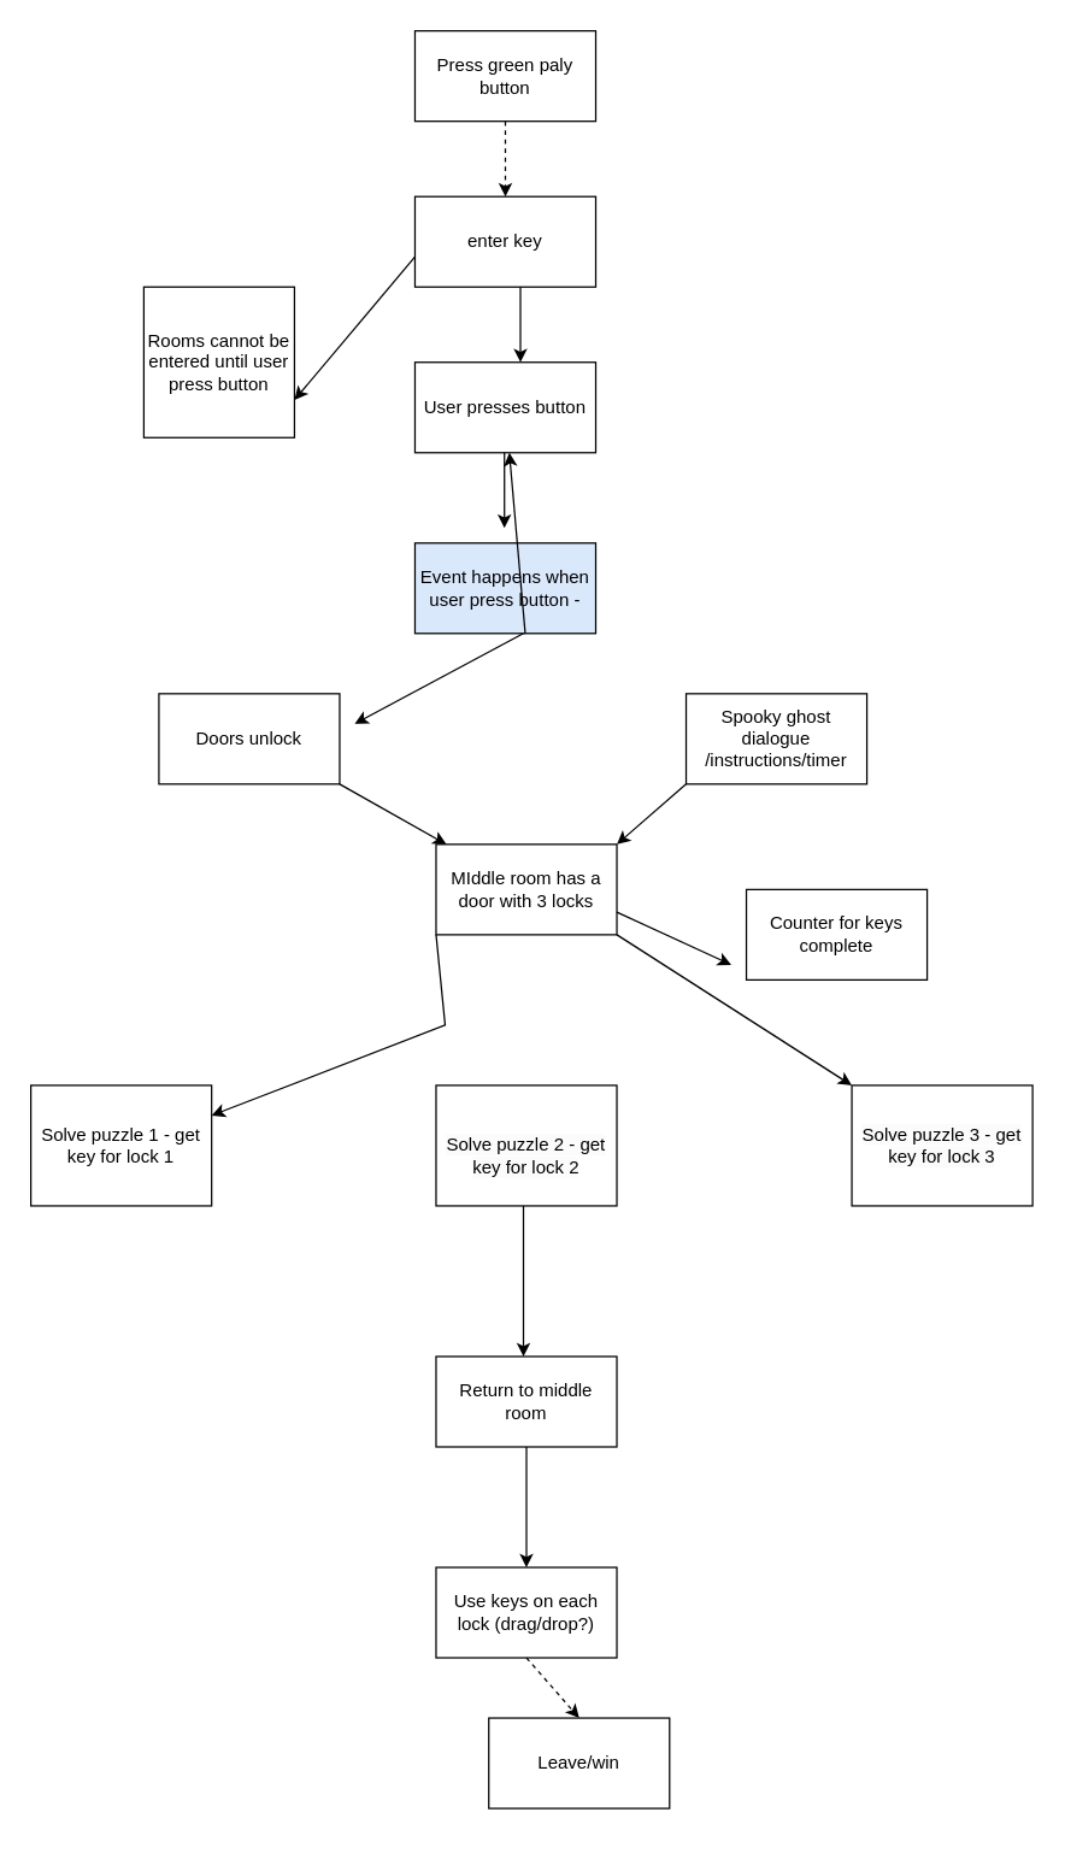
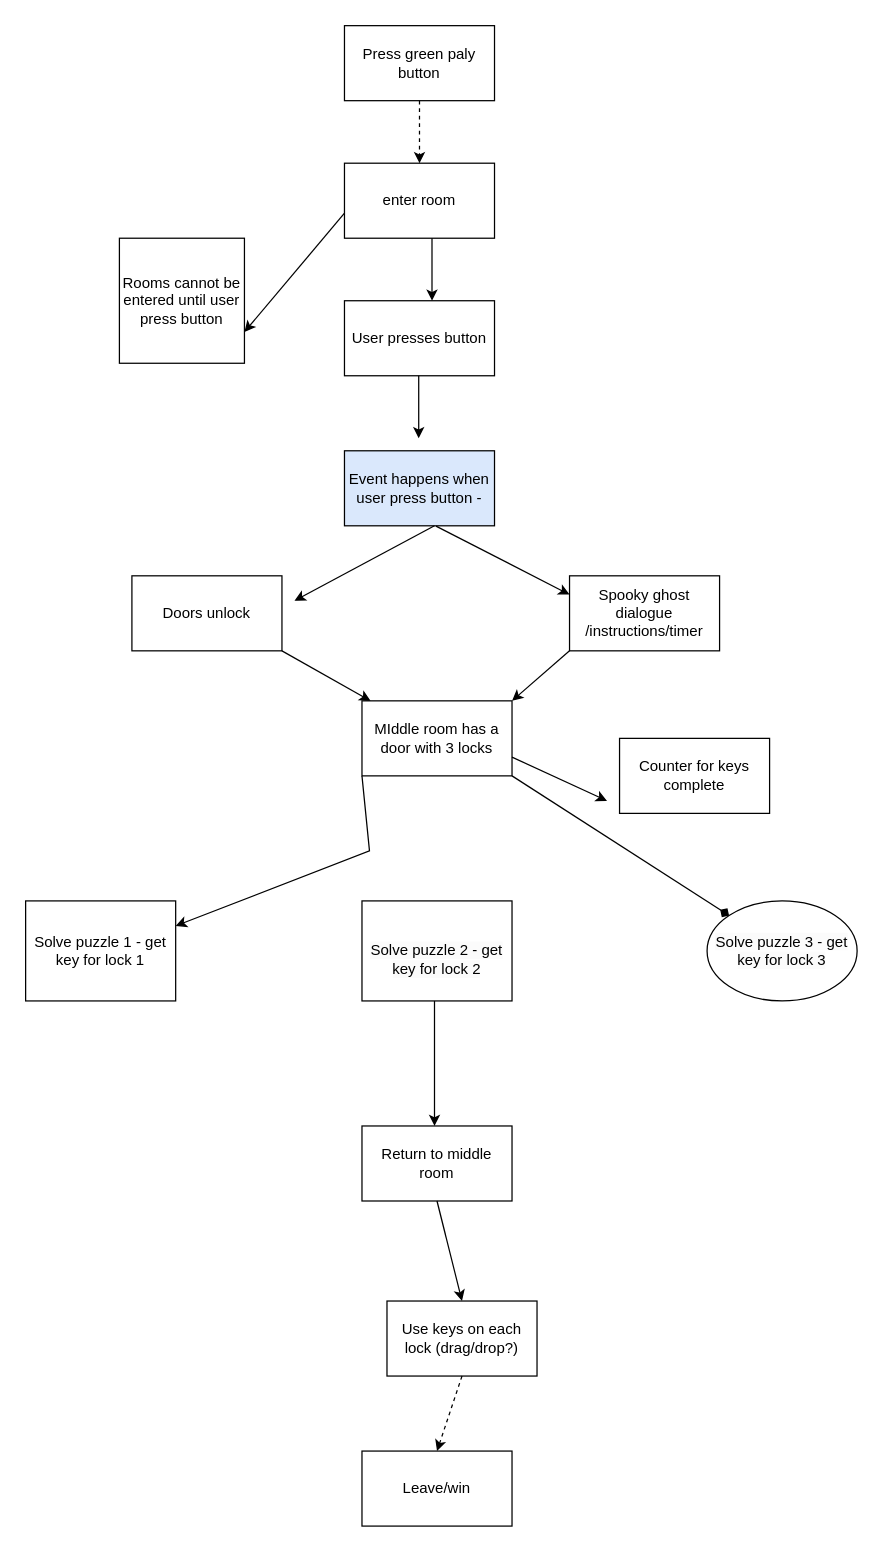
  <mxCell id="0" />
  <mxCell id="1" parent="0" />
  <mxCell id="2" value="Press green paly button" style="rounded=0;whiteSpace=wrap;html=1;" vertex="1" parent="1"><mxGeometry x="275" y="20" width="120" height="60" as="geometry" /></mxCell>
- <mxCell id="3" value="enter key" style="rounded=0;whiteSpace=wrap;html=1;" vertex="1" parent="1"><mxGeometry x="275" y="130" width="120" height="60" as="geometry" /></mxCell>
+ <mxCell id="3" value="enter room" style="rounded=0;whiteSpace=wrap;html=1;" vertex="1" parent="1"><mxGeometry x="275" y="130" width="120" height="60" as="geometry" /></mxCell>
  <mxCell id="4" value="User presses button" style="rounded=0;whiteSpace=wrap;html=1;" vertex="1" parent="1"><mxGeometry x="275" y="240" width="120" height="60" as="geometry" /></mxCell>
  <mxCell id="5" value="Event happens when user press button -" style="rounded=0;whiteSpace=wrap;html=1;fillColor=#dae8fc;" vertex="1" parent="1"><mxGeometry x="275" y="360" width="120" height="60" as="geometry" /></mxCell>
  <mxCell id="6" value="Rooms cannot be entered until user press button" style="rounded=0;whiteSpace=wrap;html=1;" vertex="1" parent="1"><mxGeometry x="95" y="190" width="100" height="100" as="geometry" /></mxCell>
  <mxCell id="7" value="Doors unlock" style="rounded=0;whiteSpace=wrap;html=1;" vertex="1" parent="1"><mxGeometry x="105" y="460" width="120" height="60" as="geometry" /></mxCell>
  <mxCell id="8" value="Spooky ghost dialogue /instructions/timer" style="rounded=0;whiteSpace=wrap;html=1;" vertex="1" parent="1"><mxGeometry x="455" y="460" width="120" height="60" as="geometry" /></mxCell>
  <mxCell id="9" value="&lt;br&gt;&lt;span style=&quot;color: rgb(0, 0, 0); font-family: Helvetica; font-size: 12px; font-style: normal; font-variant-ligatures: normal; font-variant-caps: normal; font-weight: 400; letter-spacing: normal; orphans: 2; text-align: center; text-indent: 0px; text-transform: none; widows: 2; word-spacing: 0px; -webkit-text-stroke-width: 0px; white-space: normal; background-color: rgb(251, 251, 251); text-decoration-thickness: initial; text-decoration-style: initial; text-decoration-color: initial; display: inline !important; float: none;&quot;&gt;Solve puzzle 2 - get key for lock 2&lt;/span&gt;" style="rounded=0;whiteSpace=wrap;html=1;" vertex="1" parent="1"><mxGeometry x="289" y="720" width="120" height="80" as="geometry" /></mxCell>
- <mxCell id="10" value="&lt;br&gt;&lt;span style=&quot;color: rgb(0, 0, 0); font-family: Helvetica; font-size: 12px; font-style: normal; font-variant-ligatures: normal; font-variant-caps: normal; font-weight: 400; letter-spacing: normal; orphans: 2; text-align: center; text-indent: 0px; text-transform: none; widows: 2; word-spacing: 0px; -webkit-text-stroke-width: 0px; white-space: normal; background-color: rgb(251, 251, 251); text-decoration-thickness: initial; text-decoration-style: initial; text-decoration-color: initial; display: inline !important; float: none;&quot;&gt;Solve puzzle 3 - get key for lock 3&lt;/span&gt;&lt;div&gt;&lt;br/&gt;&lt;/div&gt;" style="rounded=0;whiteSpace=wrap;html=1;" vertex="1" parent="1"><mxGeometry x="565" y="720" width="120" height="80" as="geometry" /></mxCell>
+ <mxCell id="10" value="&lt;br&gt;&lt;span style=&quot;color: rgb(0, 0, 0); font-family: Helvetica; font-size: 12px; font-style: normal; font-variant-ligatures: normal; font-variant-caps: normal; font-weight: 400; letter-spacing: normal; orphans: 2; text-align: center; text-indent: 0px; text-transform: none; widows: 2; word-spacing: 0px; -webkit-text-stroke-width: 0px; white-space: normal; background-color: rgb(251, 251, 251); text-decoration-thickness: initial; text-decoration-style: initial; text-decoration-color: initial; display: inline !important; float: none;&quot;&gt;Solve puzzle 3 - get key for lock 3&lt;/span&gt;&lt;div&gt;&lt;br/&gt;&lt;/div&gt;" style="ellipse;whiteSpace=wrap;html=1;" vertex="1" parent="1"><mxGeometry x="565" y="720" width="120" height="80" as="geometry" /></mxCell>
  <mxCell id="11" value="Solve puzzle 1 - get key for lock 1" style="rounded=0;whiteSpace=wrap;html=1;" vertex="1" parent="1"><mxGeometry x="20" y="720" width="120" height="80" as="geometry" /></mxCell>
  <mxCell id="12" value="MIddle room has a door with 3 locks" style="rounded=0;whiteSpace=wrap;html=1;" vertex="1" parent="1"><mxGeometry x="289" y="560" width="120" height="60" as="geometry" /></mxCell>
  <mxCell id="13" value="Return to middle room" style="rounded=0;whiteSpace=wrap;html=1;" vertex="1" parent="1"><mxGeometry x="289" y="900" width="120" height="60" as="geometry" /></mxCell>
- <mxCell id="14" value="Use keys on each lock (drag/drop?)" style="rounded=0;whiteSpace=wrap;html=1;" vertex="1" parent="1"><mxGeometry x="289" y="1040" width="120" height="60" as="geometry" /></mxCell>
- <mxCell id="15" value="Leave/win" style="rounded=0;whiteSpace=wrap;html=1;" vertex="1" parent="1"><mxGeometry x="324" y="1140" width="120" height="60" as="geometry" /></mxCell>
+ <mxCell id="14" value="Use keys on each lock (drag/drop?)" style="rounded=0;whiteSpace=wrap;html=1;" vertex="1" parent="1"><mxGeometry x="309" y="1040" width="120" height="60" as="geometry" /></mxCell>
+ <mxCell id="15" value="Leave/win" style="rounded=0;whiteSpace=wrap;html=1;" vertex="1" parent="1"><mxGeometry x="289" y="1160" width="120" height="60" as="geometry" /></mxCell>
  <mxCell id="16" value="Counter for keys complete" style="rounded=0;whiteSpace=wrap;html=1;" vertex="1" parent="1"><mxGeometry x="495" y="590" width="120" height="60" as="geometry" /></mxCell>
  <mxCell id="17" value="" style="endArrow=classic;html=1;rounded=0;exitX=1;exitY=0.75;exitDx=0;exitDy=0;" edge="1" parent="1" source="12"><mxGeometry width="50" height="50" relative="1" as="geometry"><mxPoint x="359" y="630" as="sourcePoint" /><mxPoint x="485" y="640" as="targetPoint" /></mxGeometry></mxCell>
  <mxCell id="18" value="" style="endArrow=classic;html=1;rounded=0;exitX=0;exitY=1;exitDx=0;exitDy=0;entryX=1;entryY=0.25;entryDx=0;entryDy=0;" edge="1" parent="1" source="12" target="11"><mxGeometry width="50" height="50" relative="1" as="geometry"><mxPoint x="369" y="640" as="sourcePoint" /><mxPoint x="369" y="740" as="targetPoint" /><Array as="points"><mxPoint x="295" y="680" /></Array></mxGeometry></mxCell>
- <mxCell id="19" value="" style="endArrow=classic;html=1;rounded=0;exitX=1;exitY=1;exitDx=0;exitDy=0;entryX=0;entryY=0;entryDx=0;entryDy=0;" edge="1" parent="1" source="12" target="10"><mxGeometry width="50" height="50" relative="1" as="geometry"><mxPoint x="379" y="650" as="sourcePoint" /><mxPoint x="379" y="750" as="targetPoint" /></mxGeometry></mxCell>
+ <mxCell id="19" value="" style="endArrow=diamond;html=1;rounded=0;exitX=1;exitY=1;exitDx=0;exitDy=0;entryX=0;entryY=0;entryDx=0;entryDy=0;" edge="1" parent="1" source="12" target="10"><mxGeometry width="50" height="50" relative="1" as="geometry"><mxPoint x="379" y="650" as="sourcePoint" /><mxPoint x="379" y="750" as="targetPoint" /></mxGeometry></mxCell>
  <mxCell id="20" value="" style="endArrow=classic;html=1;rounded=0;exitX=0.5;exitY=1;exitDx=0;exitDy=0;entryX=1;entryY=0.75;entryDx=0;entryDy=0;" edge="1" parent="1" target="6"><mxGeometry width="50" height="50" relative="1" as="geometry"><mxPoint x="275" y="170" as="sourcePoint" /><mxPoint x="275" y="270" as="targetPoint" /></mxGeometry></mxCell>
  <mxCell id="21" value="" style="endArrow=classic;html=1;rounded=0;exitX=0.5;exitY=1;exitDx=0;exitDy=0;entryX=0.5;entryY=0;entryDx=0;entryDy=0;dashed=1;" edge="1" parent="1" source="2" target="3"><mxGeometry width="50" height="50" relative="1" as="geometry"><mxPoint x="325" y="320" as="sourcePoint" /><mxPoint x="375" y="270" as="targetPoint" /></mxGeometry></mxCell>
  <mxCell id="22" value="" style="endArrow=classic;html=1;rounded=0;exitX=0.5;exitY=1;exitDx=0;exitDy=0;entryX=0.5;entryY=0;entryDx=0;entryDy=0;" edge="1" parent="1"><mxGeometry width="50" height="50" relative="1" as="geometry"><mxPoint x="345" y="190" as="sourcePoint" /><mxPoint x="345" y="240" as="targetPoint" /><Array as="points" /></mxGeometry></mxCell>
  <mxCell id="23" value="" style="endArrow=classic;html=1;rounded=0;exitX=0.5;exitY=1;exitDx=0;exitDy=0;entryX=0.5;entryY=0;entryDx=0;entryDy=0;" edge="1" parent="1"><mxGeometry width="50" height="50" relative="1" as="geometry"><mxPoint x="334.38" y="300" as="sourcePoint" /><mxPoint x="334.38" y="350" as="targetPoint" /></mxGeometry></mxCell>
  <mxCell id="24" value="" style="endArrow=classic;html=1;rounded=0;exitX=0.5;exitY=1;exitDx=0;exitDy=0;" edge="1" parent="1"><mxGeometry width="50" height="50" relative="1" as="geometry"><mxPoint x="347" y="420" as="sourcePoint" /><mxPoint x="235" y="480" as="targetPoint" /></mxGeometry></mxCell>
- <mxCell id="25" value="" style="endArrow=classic;html=1;rounded=0;exitX=0.61;exitY=1.004;exitDx=0;exitDy=0;exitPerimeter=0;" edge="1" parent="1" source="5" target="4"><mxGeometry width="50" height="50" relative="1" as="geometry"><mxPoint x="357" y="430" as="sourcePoint" /><mxPoint x="245" y="490" as="targetPoint" /></mxGeometry></mxCell>
+ <mxCell id="25" value="" style="endArrow=classic;html=1;rounded=0;exitX=0.61;exitY=1.004;exitDx=0;exitDy=0;entryX=0;entryY=0.25;entryDx=0;entryDy=0;exitPerimeter=0;" edge="1" parent="1" source="5" target="8"><mxGeometry width="50" height="50" relative="1" as="geometry"><mxPoint x="357" y="430" as="sourcePoint" /><mxPoint x="245" y="490" as="targetPoint" /></mxGeometry></mxCell>
  <mxCell id="26" value="" style="endArrow=classic;html=1;rounded=0;" edge="1" parent="1" target="12"><mxGeometry width="50" height="50" relative="1" as="geometry"><mxPoint x="225" y="520" as="sourcePoint" /><mxPoint x="275" y="470" as="targetPoint" /></mxGeometry></mxCell>
  <mxCell id="27" value="" style="endArrow=classic;html=1;rounded=0;exitX=0;exitY=1;exitDx=0;exitDy=0;entryX=1;entryY=0;entryDx=0;entryDy=0;" edge="1" parent="1" source="8" target="12"><mxGeometry width="50" height="50" relative="1" as="geometry"><mxPoint x="235" y="530" as="sourcePoint" /><mxPoint x="306" y="570" as="targetPoint" /></mxGeometry></mxCell>
  <mxCell id="28" value="" style="endArrow=classic;html=1;rounded=0;exitX=0.5;exitY=1;exitDx=0;exitDy=0;entryX=0.5;entryY=0;entryDx=0;entryDy=0;" edge="1" parent="1"><mxGeometry width="50" height="50" relative="1" as="geometry"><mxPoint x="347" y="800" as="sourcePoint" /><mxPoint x="347" y="900" as="targetPoint" /></mxGeometry></mxCell>
  <mxCell id="29" value="" style="endArrow=classic;html=1;rounded=0;exitX=0.5;exitY=1;exitDx=0;exitDy=0;entryX=0.5;entryY=0;entryDx=0;entryDy=0;" edge="1" parent="1" target="14"><mxGeometry width="50" height="50" relative="1" as="geometry"><mxPoint x="349" y="960" as="sourcePoint" /><mxPoint x="349" y="1060" as="targetPoint" /></mxGeometry></mxCell>
  <mxCell id="30" value="" style="endArrow=classic;html=1;rounded=0;entryX=0.5;entryY=0;entryDx=0;entryDy=0;exitX=0.5;exitY=1;exitDx=0;exitDy=0;dashed=1;" edge="1" parent="1" source="14" target="15"><mxGeometry width="50" height="50" relative="1" as="geometry"><mxPoint x="325" y="1070" as="sourcePoint" /><mxPoint x="375" y="1020" as="targetPoint" /></mxGeometry></mxCell>
